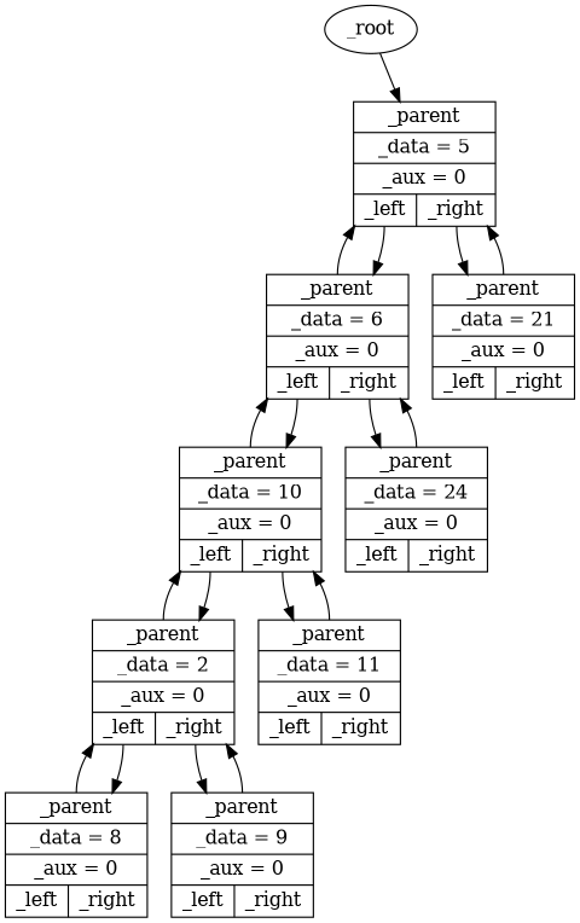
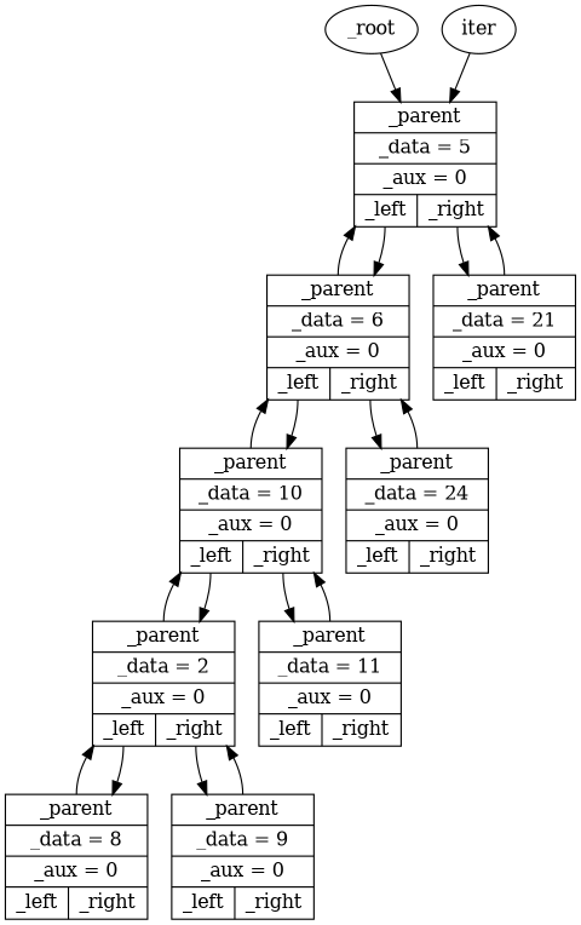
  digraph {
    node [shape=record]
    edge [tailport="parent:n"]
    n1 [label=_root shape=""]
    n2 [label="{<parent> _parent | _data = 5 | _aux = 0 | { <left> _left | <right> _right } }"]
    n3 [label="{<parent> _parent | _data = 6 | _aux = 0 | { <left> _left | <right> _right } }"]
    n4 [label="{<parent> _parent | _data = 21 | _aux = 0 | { <left> _left | <right> _right } }"]
    n5 [label="{<parent> _parent | _data = 10 | _aux = 0 | { <left> _left | <right> _right } }"]
    n6 [label="{<parent> _parent | _data = 24 | _aux = 0 | { <left> _left | <right> _right } }"]
    n7 [label="{<parent> _parent | _data = 11 | _aux = 0 | { <left> _left | <right> _right } }"]
    n8 [label="{<parent> _parent | _data = 2 | _aux = 0 | { <left> _left | <right> _right } }"]
    n9 [label="{<parent> _parent | _data = 8 | _aux = 0 | { <left> _left | <right> _right } }"]
    n10 [label="{<parent> _parent | _data = 9 | _aux = 0 | { <left> _left | <right> _right } }"]
+   iter [shape=""]
    n1 -> n2 [tailport=""]
    n2 -> n3 [tailport="left:s"]
    n2 -> n4 [tailport="right:s"]
    n3 -> n2
    n3 -> n5 [tailport="left:s"]
    n3 -> n6 [tailport="right:s"]
    n4 -> n2
    n5 -> n3
    n5 -> n7 [tailport="right:s"]
    n5 -> n8 [tailport="left:s"]
    n6 -> n3
    n7 -> n5
    n8 -> n5
    n8 -> n9 [tailport="left:s"]
    n8 -> n10 [tailport="right:s"]
    n9 -> n8
    n10 -> n8
+   iter -> n2 [tailport=""]
  }
